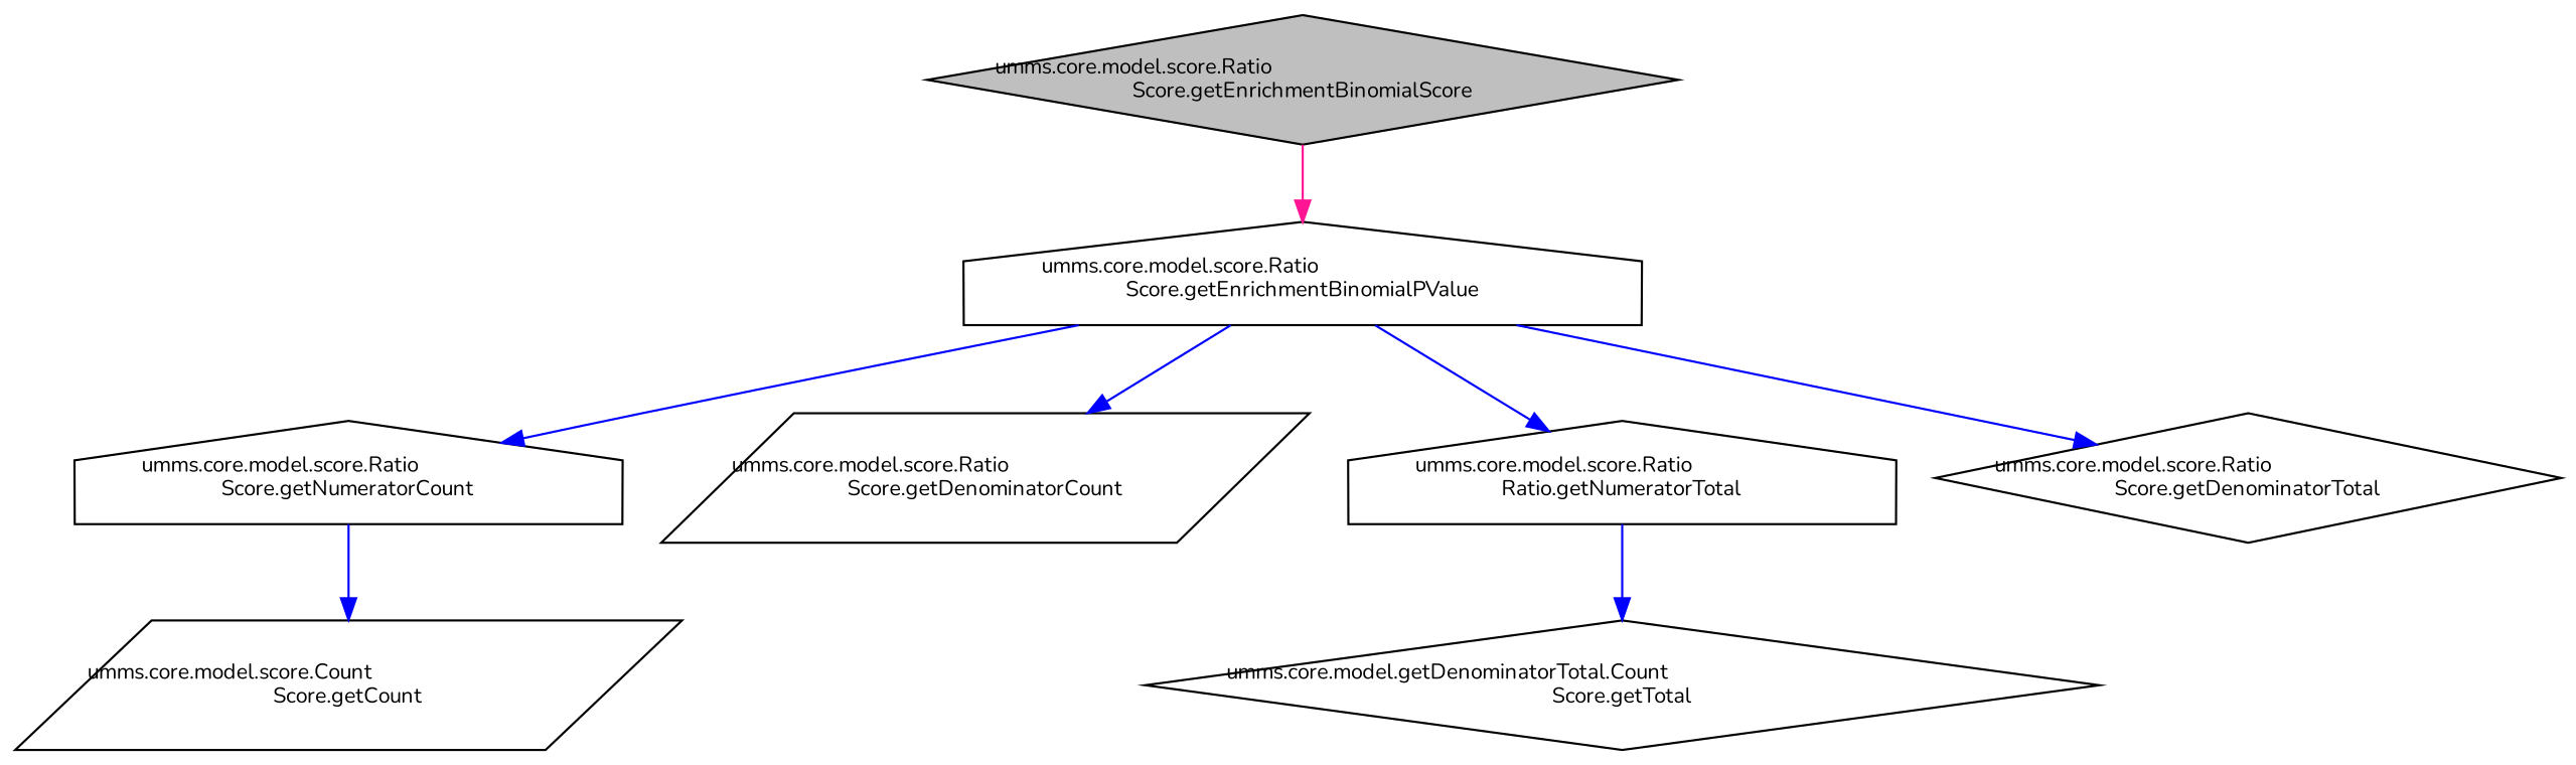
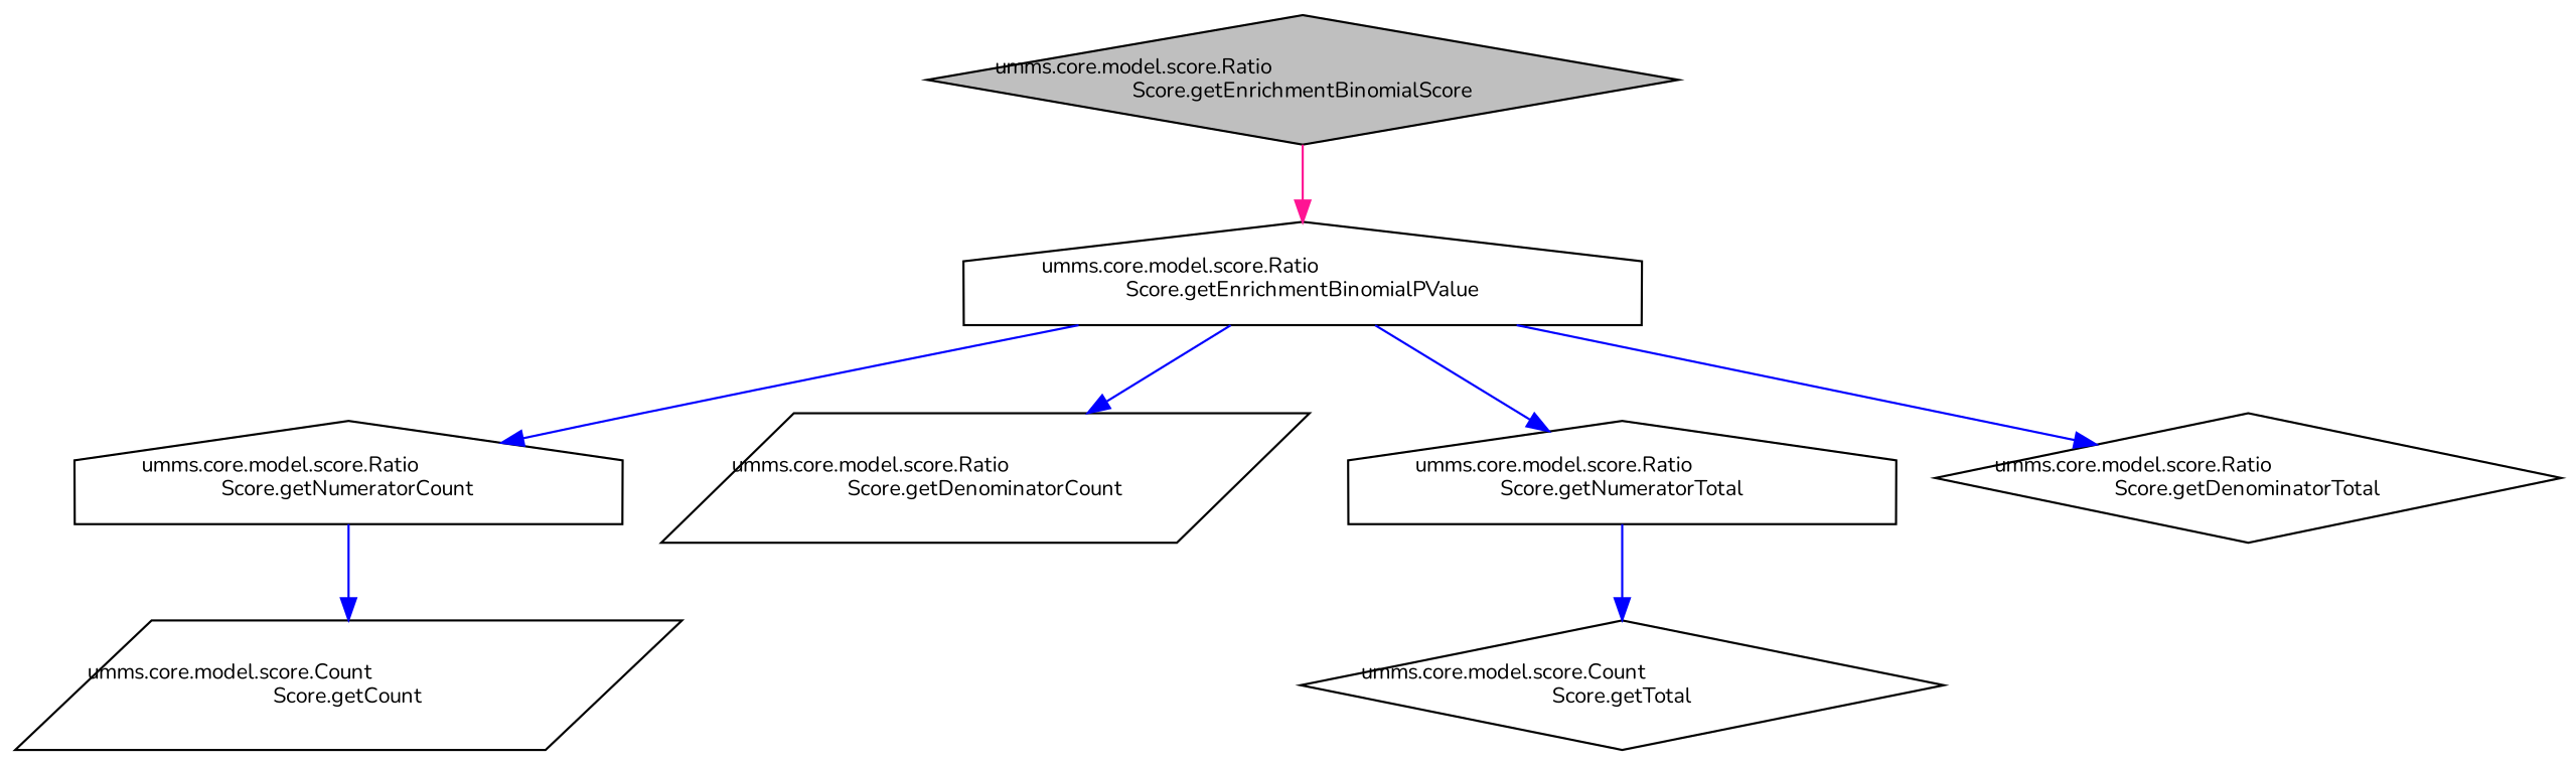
  digraph {
    fontname=Nunito
    rankdir=TB
    node [color=black fillcolor=white fontname=Nunito fontsize=10 shape=diamond style=filled]
    edge [color=blue fontname=Nunito fontsize=10 labelfontname=Helvetica labelfontsize=10 style=solid]
    n1 [fillcolor=grey75 fontcolor=black height=0.2 label="umms.core.model.score.Ratio\lScore.getEnrichmentBinomialScore" width=0.4]
    n2 [height=0.2 label="umms.core.model.score.Ratio\lScore.getEnrichmentBinomialPValue" shape=house width=0.4]
    n3 [height=0.2 label="umms.core.model.score.Ratio\lScore.getNumeratorCount" shape=house width=0.4]
    n4 [height=0.2 label="umms.core.model.score.Ratio\lScore.getDenominatorCount" shape=parallelogram width=0.4]
-   n5 [height=0.2 label="umms.core.model.score.Ratio\lRatio.getNumeratorTotal" shape=house width=0.4]
+   n5 [height=0.2 label="umms.core.model.score.Ratio\lScore.getNumeratorTotal" shape=house width=0.4]
    n6 [height=0.2 label="umms.core.model.score.Ratio\lScore.getDenominatorTotal" width=0.4]
    n7 [height=0.2 label="umms.core.model.score.Count\lScore.getCount" shape=parallelogram width=0.4]
-   n8 [height=0.2 label="umms.core.model.getDenominatorTotal.Count\lScore.getTotal" width=0.4]
+   n8 [height=0.2 label="umms.core.model.score.Count\lScore.getTotal" width=0.4]
    n1 -> n2 [color=deeppink]
    n2 -> n3
    n2 -> n4
    n2 -> n5
    n2 -> n6
    n3 -> n7
    n5 -> n8
  }
